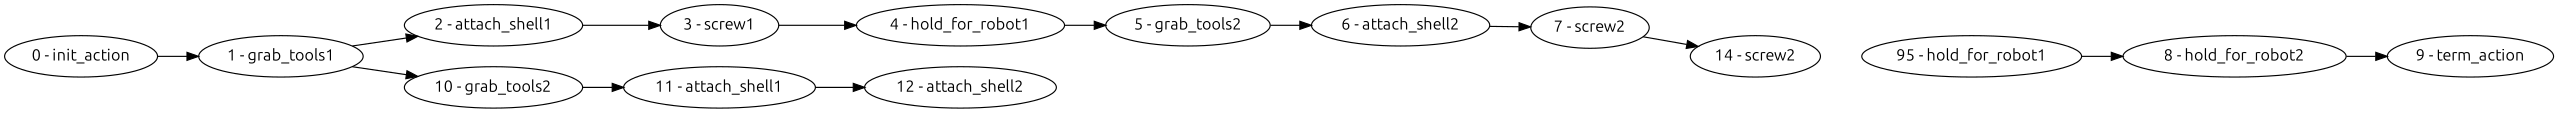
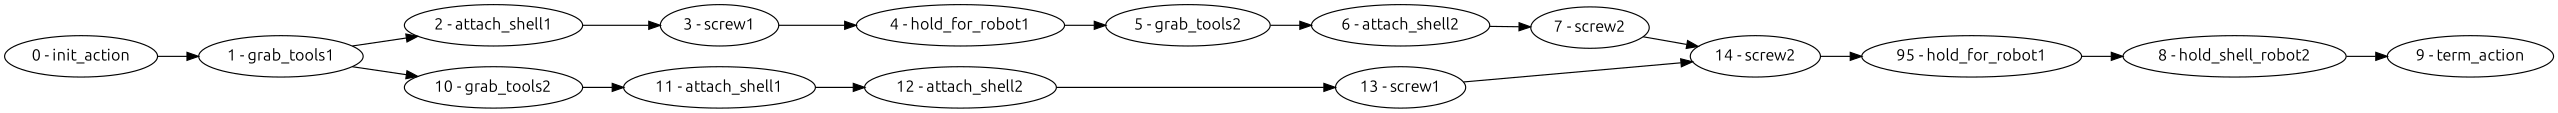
  strict digraph {
    fontname=Ubuntu
    rankdir=LR
    node [action=attach_shell1 fontname=Ubuntu ordering=out]
    edge [fontname=Ubuntu prob=0.5 state="(True, False, False, False, False, False, False, False, False, False)"]
    "0 - init_action" [action=init_action]
    "1 - grab_tools1" [action=grab_tools1]
    "2 - attach_shell1"
    "10 - grab_tools2" [action=grab_tools2]
    "12 - attach_shell2" [action=attach_shell2]
    "11 - attach_shell1"
+   "13 - screw1" [action=screw1]
    "3 - screw1" [action=screw1]
    "4 - hold_for_robot1" [action=hold_for_robot1]
    "5 - grab_tools2" [action=grab_tools2]
    "6 - attach_shell2" [action=attach_shell2]
    "7 - screw2" [action=screw2]
    "14 - screw2" [action=screw2]
    "9 - term_action" [action=term_action]
    n15 [action=hold_for_robot1 label="95 - hold_for_robot1"]
-   "8 - hold_for_robot2" [action=hold_for_robot2]
+   "8 - hold_for_robot2" [action=hold_for_robot2 label="8 - hold_shell_robot2"]
    "0 - init_action" -> "1 - grab_tools1" [prob=1.0 state="(False, False, False, False, False, False, False, False, False, False)"]
    "1 - grab_tools1" -> "2 - attach_shell1"
    "1 - grab_tools1" -> "10 - grab_tools2"
    "2 - attach_shell1" -> "3 - screw1" [state="(True, False, True, False, False, False, False, False, False, False)"]
    "10 - grab_tools2" -> "11 - attach_shell1" [state="(True, True, False, False, False, False, False, False, False, False)"]
+   "12 - attach_shell2" -> "13 - screw1" [state="(True, True, True, True, False, False, False, False, False, False)"]
    "11 - attach_shell1" -> "12 - attach_shell2" [state="(True, True, True, False, False, False, False, False, False, False)"]
+   "13 - screw1" -> "14 - screw2" [state="(True, True, True, True, True, False, False, False, False, False)"]
    "3 - screw1" -> "4 - hold_for_robot1" [state="(True, False, True, False, True, False, False, False, False, False)"]
    "4 - hold_for_robot1" -> "5 - grab_tools2" [state="(True, False, True, False, True, False, True, False, True, False)"]
    "5 - grab_tools2" -> "6 - attach_shell2" [state="(True, True, True, False, True, False, True, False, True, False)"]
    "6 - attach_shell2" -> "7 - screw2" [state="(True, True, True, True, True, False, True, False, True, False)"]
    "7 - screw2" -> "14 - screw2" [state="(True, True, True, True, True, True, True, False, True, False)"]
+   "14 - screw2" -> n15 [state="(True, True, True, True, True, True, False, False, False, False)"]
    n15 -> "8 - hold_for_robot2" [state="(True, True, True, True, True, True, True, False, True, False)"]
    "8 - hold_for_robot2" -> "9 - term_action" [prob=1.0 state=term_state]
  }
